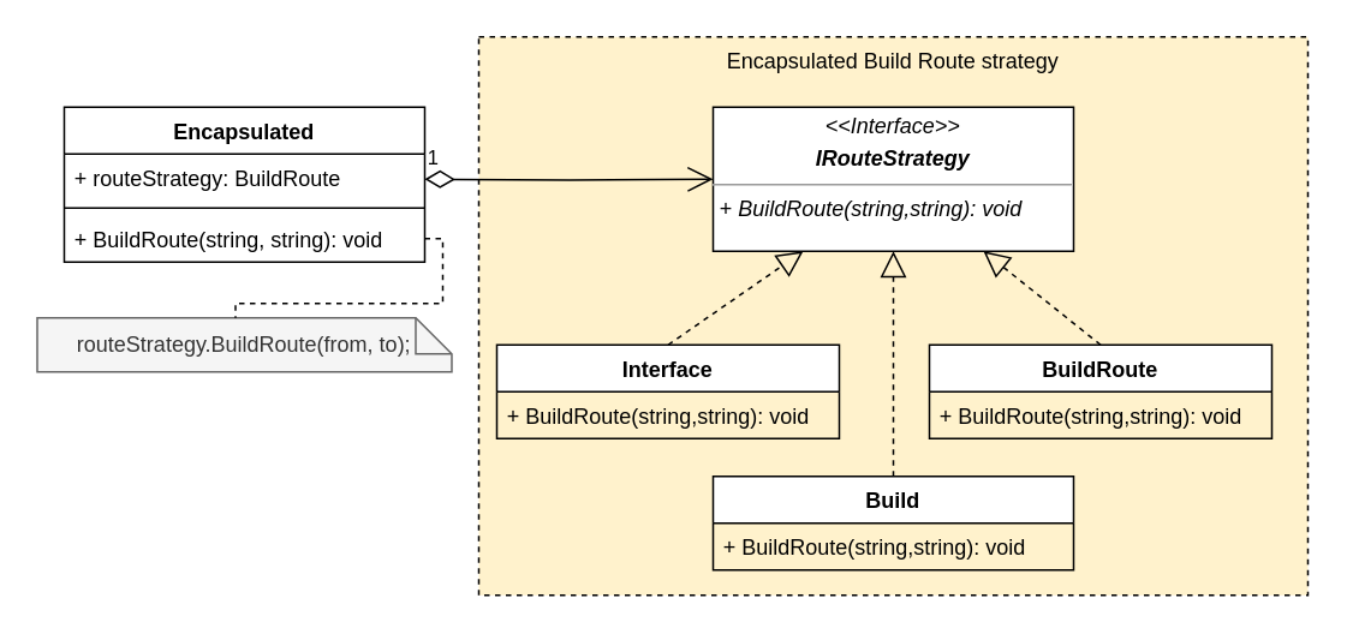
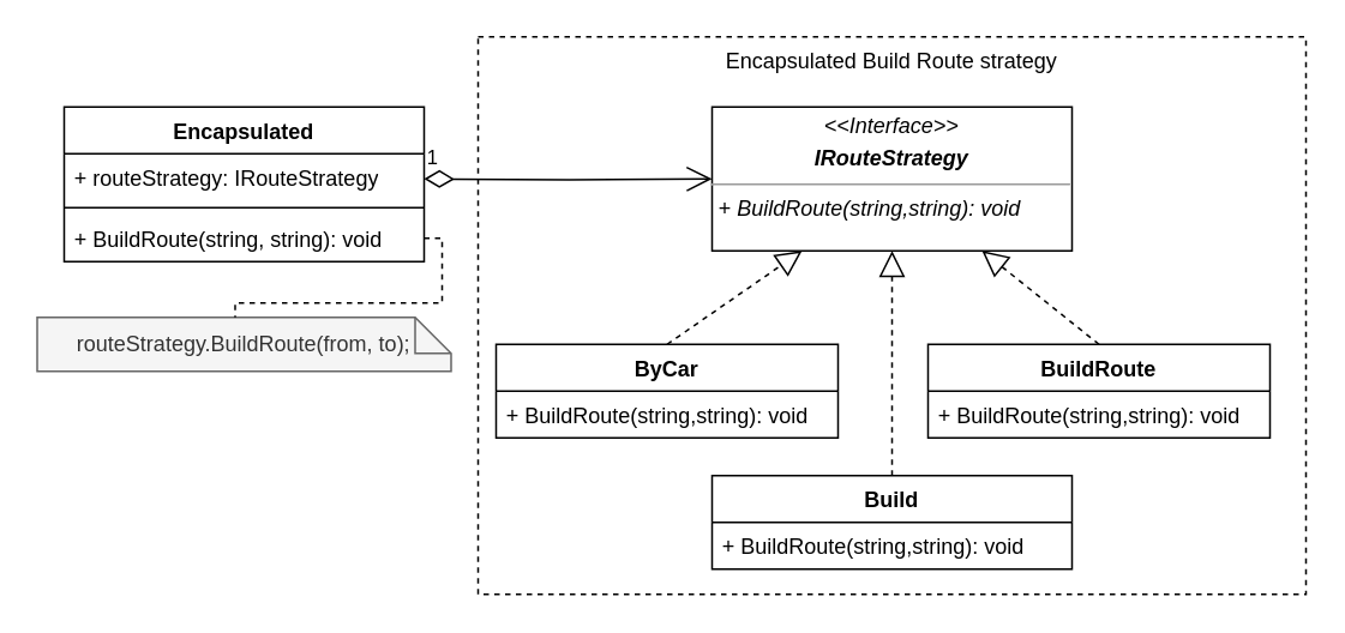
  <mxCell id="0" />
  <mxCell id="1" parent="0" />
- <mxCell id="2" value="Encapsulated Build Route strategy" style="rounded=0;whiteSpace=wrap;html=1;align=center;verticalAlign=top;dashed=1;fillColor=#fff2cc;" vertex="1" parent="1"><mxGeometry x="265" y="20" width="460" height="310" as="geometry" /></mxCell>
+ <mxCell id="2" value="Encapsulated Build Route strategy" style="rounded=0;whiteSpace=wrap;html=1;align=center;verticalAlign=top;dashed=1;" vertex="1" parent="1"><mxGeometry x="265" y="20" width="460" height="310" as="geometry" /></mxCell>
  <mxCell id="3" value="Encapsulated" style="swimlane;fontStyle=1;align=center;verticalAlign=top;childLayout=stackLayout;horizontal=1;startSize=26;horizontalStack=0;resizeParent=1;resizeParentMax=0;resizeLast=0;collapsible=1;marginBottom=0;whiteSpace=wrap;html=1;" vertex="1" parent="1"><mxGeometry x="35" y="59" width="200" height="86" as="geometry" /></mxCell>
- <mxCell id="4" value="&lt;div&gt;+ routeStrategy: BuildRoute&lt;/div&gt;&lt;div&gt;&lt;br&gt;&lt;/div&gt;" style="text;strokeColor=none;fillColor=none;align=left;verticalAlign=top;spacingLeft=4;spacingRight=4;overflow=hidden;rotatable=0;points=[[0,0.5],[1,0.5]];portConstraint=eastwest;whiteSpace=wrap;html=1;" vertex="1" parent="3"><mxGeometry y="26" width="200" height="26" as="geometry" /></mxCell>
+ <mxCell id="4" value="&lt;div&gt;+ routeStrategy: IRouteStrategy&lt;/div&gt;&lt;div&gt;&lt;br&gt;&lt;/div&gt;" style="text;strokeColor=none;fillColor=none;align=left;verticalAlign=top;spacingLeft=4;spacingRight=4;overflow=hidden;rotatable=0;points=[[0,0.5],[1,0.5]];portConstraint=eastwest;whiteSpace=wrap;html=1;" vertex="1" parent="3"><mxGeometry y="26" width="200" height="26" as="geometry" /></mxCell>
  <mxCell id="5" value="" style="line;strokeWidth=1;fillColor=none;align=left;verticalAlign=middle;spacingTop=-1;spacingLeft=3;spacingRight=3;rotatable=0;labelPosition=right;points=[];portConstraint=eastwest;strokeColor=inherit;" vertex="1" parent="3"><mxGeometry y="52" width="200" height="8" as="geometry" /></mxCell>
  <mxCell id="6" value="+ BuildRoute(string, string): void" style="text;strokeColor=none;fillColor=none;align=left;verticalAlign=top;spacingLeft=4;spacingRight=4;overflow=hidden;rotatable=0;points=[[0,0.5],[1,0.5]];portConstraint=eastwest;whiteSpace=wrap;html=1;" vertex="1" parent="3"><mxGeometry y="60" width="200" height="26" as="geometry" /></mxCell>
  <mxCell id="7" value="1" style="endArrow=open;html=1;endSize=12;startArrow=diamondThin;startSize=14;startFill=0;edgeStyle=orthogonalEdgeStyle;align=left;verticalAlign=bottom;rounded=0;entryX=0;entryY=0.5;entryDx=0;entryDy=0;" edge="1" parent="1" target="11"><mxGeometry x="-1" y="3" relative="1" as="geometry"><mxPoint x="235" y="99" as="sourcePoint" /><mxPoint x="395" y="100" as="targetPoint" /></mxGeometry></mxCell>
- <mxCell id="8" value="Interface" style="swimlane;fontStyle=1;align=center;verticalAlign=top;childLayout=stackLayout;horizontal=1;startSize=26;horizontalStack=0;resizeParent=1;resizeParentMax=0;resizeLast=0;collapsible=1;marginBottom=0;whiteSpace=wrap;html=1;" vertex="1" parent="1"><mxGeometry x="275" y="191" width="190" height="52" as="geometry" /></mxCell>
+ <mxCell id="8" value="ByCar" style="swimlane;fontStyle=1;align=center;verticalAlign=top;childLayout=stackLayout;horizontal=1;startSize=26;horizontalStack=0;resizeParent=1;resizeParentMax=0;resizeLast=0;collapsible=1;marginBottom=0;whiteSpace=wrap;html=1;" vertex="1" parent="1"><mxGeometry x="275" y="191" width="190" height="52" as="geometry" /></mxCell>
  <mxCell id="9" value="+ BuildRoute(string,string): void" style="text;strokeColor=none;fillColor=none;align=left;verticalAlign=top;spacingLeft=4;spacingRight=4;overflow=hidden;rotatable=0;points=[[0,0.5],[1,0.5]];portConstraint=eastwest;whiteSpace=wrap;html=1;" vertex="1" parent="8"><mxGeometry y="26" width="190" height="26" as="geometry" /></mxCell>
  <mxCell id="10" value="" style="endArrow=block;dashed=1;endFill=0;endSize=12;html=1;rounded=0;exitX=0.5;exitY=0;exitDx=0;exitDy=0;entryX=0.25;entryY=1;entryDx=0;entryDy=0;" edge="1" parent="1" source="8" target="11"><mxGeometry width="160" relative="1" as="geometry"><mxPoint x="645" y="181" as="sourcePoint" /><mxPoint x="455" y="135.5" as="targetPoint" /></mxGeometry></mxCell>
  <mxCell id="11" value="&lt;p style=&quot;margin:0px;margin-top:4px;text-align:center;&quot;&gt;&lt;i&gt;&amp;lt;&amp;lt;Interface&amp;gt;&amp;gt;&lt;/i&gt;&lt;/p&gt;&lt;p style=&quot;margin:0px;margin-top:4px;text-align:center;&quot;&gt;&lt;b&gt;&lt;i&gt;IRouteStrategy&lt;/i&gt;&lt;/b&gt;&lt;/p&gt;&lt;hr size=&quot;1&quot;&gt;&lt;p style=&quot;margin:0px;margin-left:4px;&quot;&gt;+ &lt;i&gt;BuildRoute(string,string): void&lt;/i&gt;&lt;/p&gt;" style="verticalAlign=top;align=left;overflow=fill;fontSize=12;fontFamily=Helvetica;html=1;whiteSpace=wrap;" vertex="1" parent="1"><mxGeometry x="395" y="59" width="200" height="80" as="geometry" /></mxCell>
  <mxCell id="12" value="Build" style="swimlane;fontStyle=1;align=center;verticalAlign=top;childLayout=stackLayout;horizontal=1;startSize=26;horizontalStack=0;resizeParent=1;resizeParentMax=0;resizeLast=0;collapsible=1;marginBottom=0;whiteSpace=wrap;html=1;" vertex="1" parent="1"><mxGeometry x="395" y="264" width="200" height="52" as="geometry" /></mxCell>
  <mxCell id="13" value="+ BuildRoute(string,string): void" style="text;strokeColor=none;fillColor=none;align=left;verticalAlign=top;spacingLeft=4;spacingRight=4;overflow=hidden;rotatable=0;points=[[0,0.5],[1,0.5]];portConstraint=eastwest;whiteSpace=wrap;html=1;" vertex="1" parent="12"><mxGeometry y="26" width="200" height="26" as="geometry" /></mxCell>
  <mxCell id="14" value="BuildRoute" style="swimlane;fontStyle=1;align=center;verticalAlign=top;childLayout=stackLayout;horizontal=1;startSize=26;horizontalStack=0;resizeParent=1;resizeParentMax=0;resizeLast=0;collapsible=1;marginBottom=0;whiteSpace=wrap;html=1;" vertex="1" parent="1"><mxGeometry x="515" y="191" width="190" height="52" as="geometry" /></mxCell>
  <mxCell id="15" value="+ BuildRoute(string,string): void" style="text;strokeColor=none;fillColor=none;align=left;verticalAlign=top;spacingLeft=4;spacingRight=4;overflow=hidden;rotatable=0;points=[[0,0.5],[1,0.5]];portConstraint=eastwest;whiteSpace=wrap;html=1;" vertex="1" parent="14"><mxGeometry y="26" width="190" height="26" as="geometry" /></mxCell>
  <mxCell id="16" value="" style="endArrow=block;dashed=1;endFill=0;endSize=12;html=1;rounded=0;exitX=0.5;exitY=0;exitDx=0;exitDy=0;entryX=0.5;entryY=1;entryDx=0;entryDy=0;" edge="1" parent="1" source="12" target="11"><mxGeometry width="160" relative="1" as="geometry"><mxPoint x="655" y="161" as="sourcePoint" /><mxPoint x="515" y="141" as="targetPoint" /></mxGeometry></mxCell>
  <mxCell id="17" value="" style="endArrow=block;dashed=1;endFill=0;endSize=12;html=1;rounded=0;exitX=0.5;exitY=0;exitDx=0;exitDy=0;entryX=0.75;entryY=1;entryDx=0;entryDy=0;" edge="1" parent="1" source="14" target="11"><mxGeometry width="160" relative="1" as="geometry"><mxPoint x="645" y="161" as="sourcePoint" /><mxPoint x="805" y="161" as="targetPoint" /></mxGeometry></mxCell>
  <mxCell id="18" value="routeStrategy.BuildRoute(from, to);" style="shape=note;size=20;whiteSpace=wrap;html=1;fillColor=#f5f5f5;fontColor=#333333;strokeColor=#666666;" vertex="1" parent="1"><mxGeometry x="20" y="176" width="230" height="30" as="geometry" /></mxCell>
  <mxCell id="19" style="edgeStyle=orthogonalEdgeStyle;rounded=0;orthogonalLoop=1;jettySize=auto;html=1;exitX=1;exitY=0.5;exitDx=0;exitDy=0;dashed=1;endArrow=none;endFill=0;" edge="1" parent="1" source="6" target="18"><mxGeometry relative="1" as="geometry"><Array as="points"><mxPoint x="245" y="132" /><mxPoint x="245" y="168" /><mxPoint x="130" y="168" /></Array></mxGeometry></mxCell>
